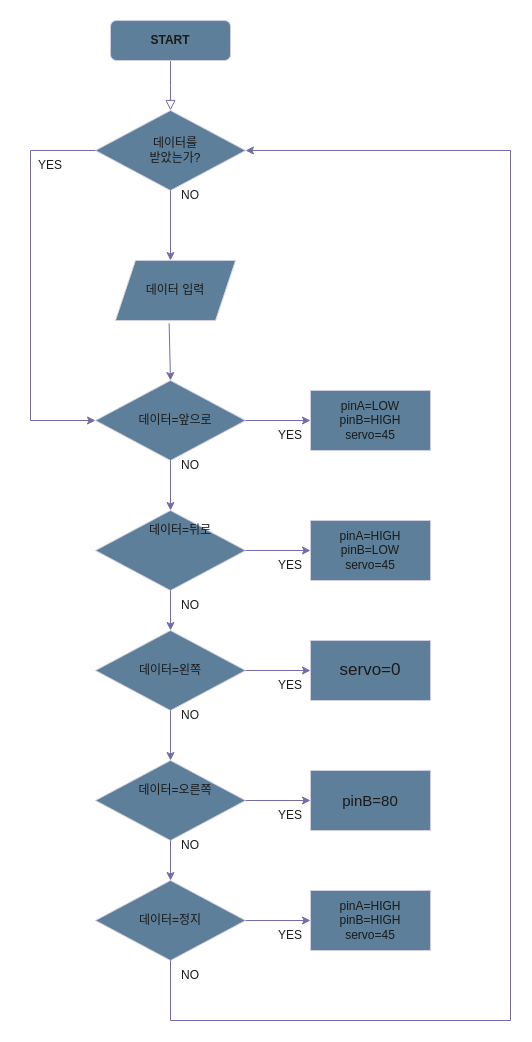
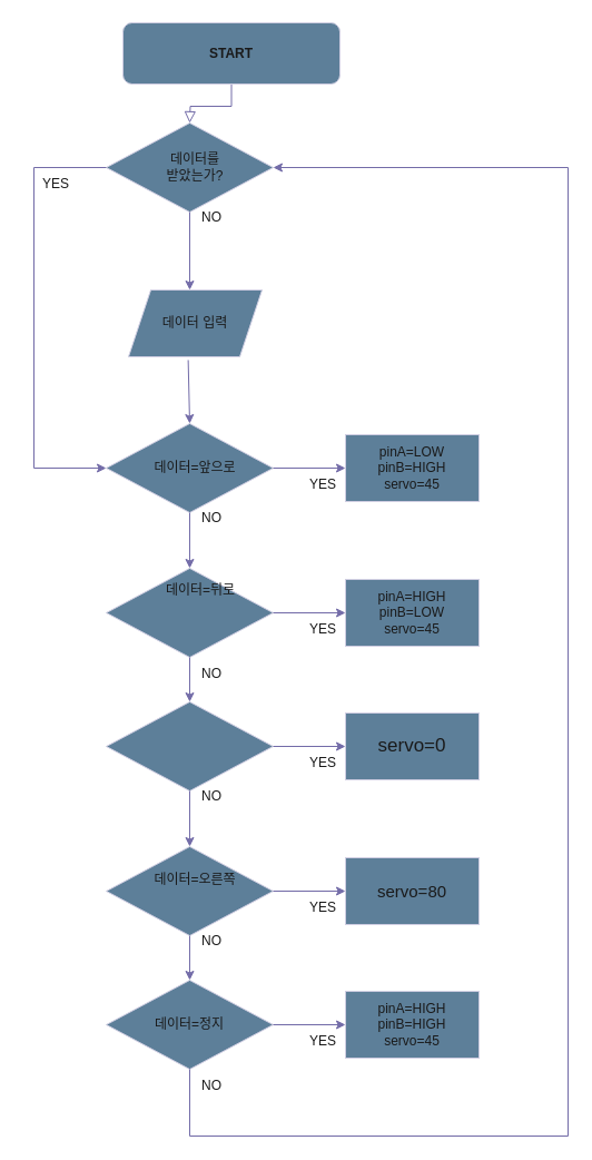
  <mxCell id="0" />
  <mxCell id="1" parent="0" />
  <mxCell id="2" value="" style="rounded=0;html=1;jettySize=auto;orthogonalLoop=1;fontSize=11;endArrow=block;endFill=0;endSize=8;strokeWidth=1;shadow=0;labelBackgroundColor=none;edgeStyle=orthogonalEdgeStyle;fontColor=default;strokeColor=#736CA8;" parent="1" source="3" edge="1"><mxGeometry relative="1" as="geometry"><mxPoint x="170" y="110" as="targetPoint" /></mxGeometry></mxCell>
- <mxCell id="3" value="&lt;h4&gt;START&lt;/h4&gt;" style="rounded=1;whiteSpace=wrap;html=1;fontSize=12;glass=0;strokeWidth=1;shadow=0;labelBackgroundColor=none;fillColor=#5D7F99;strokeColor=#D0CEE2;fontColor=#1A1A1A;" parent="1" vertex="1"><mxGeometry x="110" y="20" width="120" height="40" as="geometry" /></mxCell>
+ <mxCell id="3" value="&lt;h4&gt;START&lt;/h4&gt;" style="rounded=1;whiteSpace=wrap;html=1;fontSize=12;glass=0;strokeWidth=1;shadow=0;labelBackgroundColor=none;fillColor=#5D7F99;strokeColor=#D0CEE2;fontColor=#1A1A1A;" parent="1" vertex="1"><mxGeometry x="110" y="20" width="195" height="55" as="geometry" /></mxCell>
  <mxCell id="4" value="" style="rounded=0;whiteSpace=wrap;html=1;labelBackgroundColor=none;fillColor=#5D7F99;strokeColor=#D0CEE2;fontColor=#1A1A1A;" vertex="1" parent="1"><mxGeometry x="310" y="390" width="120" height="60" as="geometry" /></mxCell>
  <mxCell id="5" value="" style="rounded=0;whiteSpace=wrap;html=1;labelBackgroundColor=none;fillColor=#5D7F99;strokeColor=#D0CEE2;fontColor=#1A1A1A;" vertex="1" parent="1"><mxGeometry x="310" y="520" width="120" height="60" as="geometry" /></mxCell>
  <mxCell id="6" value="" style="shape=parallelogram;perimeter=parallelogramPerimeter;whiteSpace=wrap;html=1;fixedSize=1;labelBackgroundColor=none;fillColor=#5D7F99;strokeColor=#D0CEE2;fontColor=#1A1A1A;" vertex="1" parent="1"><mxGeometry x="115" y="260" width="120" height="60" as="geometry" /></mxCell>
  <mxCell id="7" value="" style="rhombus;whiteSpace=wrap;html=1;labelBackgroundColor=none;fillColor=#5D7F99;strokeColor=#D0CEE2;fontColor=#1A1A1A;" vertex="1" parent="1"><mxGeometry x="95" y="380" width="150" height="80" as="geometry" /></mxCell>
  <mxCell id="8" value="" style="rhombus;whiteSpace=wrap;html=1;labelBackgroundColor=none;fillColor=#5D7F99;strokeColor=#D0CEE2;fontColor=#1A1A1A;" vertex="1" parent="1"><mxGeometry x="95" y="110" width="150" height="80" as="geometry" /></mxCell>
  <mxCell id="9" value="" style="endArrow=classic;html=1;rounded=0;exitX=0.447;exitY=1.049;exitDx=0;exitDy=0;exitPerimeter=0;entryX=0.5;entryY=0;entryDx=0;entryDy=0;labelBackgroundColor=none;fontColor=default;strokeColor=#736CA8;" edge="1" parent="1" source="6" target="7"><mxGeometry width="50" height="50" relative="1" as="geometry"><mxPoint x="225" y="370" as="sourcePoint" /><mxPoint x="275" y="320" as="targetPoint" /></mxGeometry></mxCell>
  <mxCell id="10" value="" style="endArrow=classic;html=1;rounded=0;exitX=0.5;exitY=1;exitDx=0;exitDy=0;labelBackgroundColor=none;fontColor=default;strokeColor=#736CA8;" edge="1" parent="1" source="8"><mxGeometry width="50" height="50" relative="1" as="geometry"><mxPoint x="300" y="190" as="sourcePoint" /><mxPoint x="170" y="260" as="targetPoint" /></mxGeometry></mxCell>
  <mxCell id="11" value="" style="rhombus;whiteSpace=wrap;html=1;labelBackgroundColor=none;fillColor=#5D7F99;strokeColor=#D0CEE2;fontColor=#1A1A1A;" vertex="1" parent="1"><mxGeometry x="95" y="510" width="150" height="80" as="geometry" /></mxCell>
  <mxCell id="12" value="" style="endArrow=classic;html=1;rounded=0;exitX=0.5;exitY=1;exitDx=0;exitDy=0;entryX=0.5;entryY=0;entryDx=0;entryDy=0;labelBackgroundColor=none;fontColor=default;strokeColor=#736CA8;" edge="1" parent="1" source="7" target="11"><mxGeometry width="50" height="50" relative="1" as="geometry"><mxPoint x="240" y="500" as="sourcePoint" /><mxPoint x="290" y="450" as="targetPoint" /></mxGeometry></mxCell>
  <mxCell id="13" value="" style="rhombus;whiteSpace=wrap;html=1;labelBackgroundColor=none;fillColor=#5D7F99;strokeColor=#D0CEE2;fontColor=#1A1A1A;" vertex="1" parent="1"><mxGeometry x="95" y="630" width="150" height="80" as="geometry" /></mxCell>
  <mxCell id="14" value="" style="rhombus;whiteSpace=wrap;html=1;labelBackgroundColor=none;fillColor=#5D7F99;strokeColor=#D0CEE2;fontColor=#1A1A1A;" vertex="1" parent="1"><mxGeometry x="95" y="760" width="150" height="80" as="geometry" /></mxCell>
  <mxCell id="15" value="" style="rhombus;whiteSpace=wrap;html=1;labelBackgroundColor=none;fillColor=#5D7F99;strokeColor=#D0CEE2;fontColor=#1A1A1A;" vertex="1" parent="1"><mxGeometry x="95" y="880" width="150" height="80" as="geometry" /></mxCell>
  <mxCell id="16" value="" style="endArrow=classic;html=1;rounded=0;exitX=0.5;exitY=1;exitDx=0;exitDy=0;entryX=0.5;entryY=0;entryDx=0;entryDy=0;labelBackgroundColor=none;fontColor=default;strokeColor=#736CA8;" edge="1" parent="1" source="11" target="13"><mxGeometry width="50" height="50" relative="1" as="geometry"><mxPoint x="250" y="620" as="sourcePoint" /><mxPoint x="300" y="570" as="targetPoint" /></mxGeometry></mxCell>
  <mxCell id="17" value="" style="endArrow=classic;html=1;rounded=0;exitX=0.5;exitY=1;exitDx=0;exitDy=0;entryX=0.5;entryY=0;entryDx=0;entryDy=0;labelBackgroundColor=none;fontColor=default;strokeColor=#736CA8;" edge="1" parent="1" source="14" target="15"><mxGeometry width="50" height="50" relative="1" as="geometry"><mxPoint x="280" y="910" as="sourcePoint" /><mxPoint x="330" y="860" as="targetPoint" /></mxGeometry></mxCell>
  <mxCell id="18" value="" style="endArrow=classic;html=1;rounded=0;exitX=0.5;exitY=1;exitDx=0;exitDy=0;entryX=0.5;entryY=0;entryDx=0;entryDy=0;labelBackgroundColor=none;fontColor=default;strokeColor=#736CA8;" edge="1" parent="1" source="13" target="14"><mxGeometry width="50" height="50" relative="1" as="geometry"><mxPoint x="280" y="750" as="sourcePoint" /><mxPoint x="330" y="700" as="targetPoint" /></mxGeometry></mxCell>
  <mxCell id="19" value="" style="endArrow=none;html=1;rounded=0;entryX=0.5;entryY=1;entryDx=0;entryDy=0;labelBackgroundColor=none;fontColor=default;strokeColor=#736CA8;" edge="1" parent="1" target="15"><mxGeometry width="50" height="50" relative="1" as="geometry"><mxPoint x="170" y="1020" as="sourcePoint" /><mxPoint x="190" y="980" as="targetPoint" /></mxGeometry></mxCell>
  <mxCell id="20" value="" style="endArrow=none;html=1;rounded=0;labelBackgroundColor=none;fontColor=default;strokeColor=#736CA8;" edge="1" parent="1"><mxGeometry width="50" height="50" relative="1" as="geometry"><mxPoint x="170" y="1020" as="sourcePoint" /><mxPoint x="510" y="1020" as="targetPoint" /></mxGeometry></mxCell>
  <mxCell id="21" value="" style="endArrow=classic;html=1;rounded=0;exitX=1;exitY=0.5;exitDx=0;exitDy=0;labelBackgroundColor=none;fontColor=default;strokeColor=#736CA8;" edge="1" parent="1" source="15"><mxGeometry width="50" height="50" relative="1" as="geometry"><mxPoint x="250" y="900" as="sourcePoint" /><mxPoint x="310" y="920" as="targetPoint" /></mxGeometry></mxCell>
  <mxCell id="22" value="" style="endArrow=classic;html=1;rounded=0;exitX=1;exitY=0.5;exitDx=0;exitDy=0;labelBackgroundColor=none;fontColor=default;strokeColor=#736CA8;" edge="1" parent="1" source="14"><mxGeometry width="50" height="50" relative="1" as="geometry"><mxPoint x="250" y="800" as="sourcePoint" /><mxPoint x="310" y="800" as="targetPoint" /></mxGeometry></mxCell>
  <mxCell id="23" value="" style="endArrow=classic;html=1;rounded=0;exitX=1;exitY=0.5;exitDx=0;exitDy=0;labelBackgroundColor=none;fontColor=default;strokeColor=#736CA8;" edge="1" parent="1" source="13"><mxGeometry width="50" height="50" relative="1" as="geometry"><mxPoint x="280" y="700" as="sourcePoint" /><mxPoint x="310" y="670" as="targetPoint" /></mxGeometry></mxCell>
  <mxCell id="24" value="" style="endArrow=classic;html=1;rounded=0;exitX=1;exitY=0.5;exitDx=0;exitDy=0;labelBackgroundColor=none;fontColor=default;strokeColor=#736CA8;" edge="1" parent="1" source="11"><mxGeometry width="50" height="50" relative="1" as="geometry"><mxPoint x="250" y="600" as="sourcePoint" /><mxPoint x="310" y="550" as="targetPoint" /></mxGeometry></mxCell>
  <mxCell id="25" value="" style="endArrow=classic;html=1;rounded=0;exitX=1;exitY=0.5;exitDx=0;exitDy=0;labelBackgroundColor=none;fontColor=default;strokeColor=#736CA8;" edge="1" parent="1" source="7"><mxGeometry width="50" height="50" relative="1" as="geometry"><mxPoint x="200" y="450" as="sourcePoint" /><mxPoint x="310" y="420" as="targetPoint" /></mxGeometry></mxCell>
  <mxCell id="26" value="" style="endArrow=none;html=1;rounded=0;entryX=0;entryY=0.5;entryDx=0;entryDy=0;labelBackgroundColor=none;fontColor=default;strokeColor=#736CA8;" edge="1" parent="1" target="8"><mxGeometry width="50" height="50" relative="1" as="geometry"><mxPoint x="30" y="150" as="sourcePoint" /><mxPoint x="170" y="280" as="targetPoint" /></mxGeometry></mxCell>
  <mxCell id="27" value="" style="endArrow=none;html=1;rounded=0;labelBackgroundColor=none;fontColor=default;strokeColor=#736CA8;" edge="1" parent="1"><mxGeometry width="50" height="50" relative="1" as="geometry"><mxPoint x="30" y="420" as="sourcePoint" /><mxPoint x="30" y="150" as="targetPoint" /></mxGeometry></mxCell>
  <mxCell id="28" value="" style="endArrow=classic;html=1;rounded=0;entryX=0;entryY=0.5;entryDx=0;entryDy=0;labelBackgroundColor=none;fontColor=default;strokeColor=#736CA8;" edge="1" parent="1" target="7"><mxGeometry width="50" height="50" relative="1" as="geometry"><mxPoint x="30" y="420" as="sourcePoint" /><mxPoint x="170" y="280" as="targetPoint" /></mxGeometry></mxCell>
  <mxCell id="29" value="YES" style="text;html=1;strokeColor=none;fillColor=none;align=center;verticalAlign=middle;whiteSpace=wrap;rounded=0;labelBackgroundColor=none;fontColor=#1A1A1A;" vertex="1" parent="1"><mxGeometry x="20" y="150" width="60" height="30" as="geometry" /></mxCell>
  <mxCell id="30" value="&lt;font style=&quot;font-size: 17px;&quot;&gt;servo=0&lt;/font&gt;" style="rounded=0;whiteSpace=wrap;html=1;labelBackgroundColor=none;fillColor=#5D7F99;strokeColor=#D0CEE2;fontColor=#1A1A1A;" vertex="1" parent="1"><mxGeometry x="310" y="640" width="120" height="60" as="geometry" /></mxCell>
  <mxCell id="31" value="" style="rounded=0;whiteSpace=wrap;html=1;labelBackgroundColor=none;fillColor=#5D7F99;strokeColor=#D0CEE2;fontColor=#1A1A1A;" vertex="1" parent="1"><mxGeometry x="310" y="890" width="120" height="60" as="geometry" /></mxCell>
- <mxCell id="32" value="&lt;font style=&quot;font-size: 15px;&quot;&gt;pinB=80&lt;/font&gt;" style="rounded=0;whiteSpace=wrap;html=1;labelBackgroundColor=none;fillColor=#5D7F99;strokeColor=#D0CEE2;fontColor=#1A1A1A;" vertex="1" parent="1"><mxGeometry x="310" y="770" width="120" height="60" as="geometry" /></mxCell>
+ <mxCell id="32" value="&lt;font style=&quot;font-size: 15px;&quot;&gt;servo=80&lt;/font&gt;" style="rounded=0;whiteSpace=wrap;html=1;labelBackgroundColor=none;fillColor=#5D7F99;strokeColor=#D0CEE2;fontColor=#1A1A1A;" vertex="1" parent="1"><mxGeometry x="310" y="770" width="120" height="60" as="geometry" /></mxCell>
  <mxCell id="33" value="" style="endArrow=none;html=1;rounded=0;labelBackgroundColor=none;fontColor=default;strokeColor=#736CA8;" edge="1" parent="1"><mxGeometry width="50" height="50" relative="1" as="geometry"><mxPoint x="510" y="1020" as="sourcePoint" /><mxPoint x="510" y="150" as="targetPoint" /></mxGeometry></mxCell>
  <mxCell id="34" value="" style="endArrow=classic;html=1;rounded=0;entryX=1;entryY=0.5;entryDx=0;entryDy=0;labelBackgroundColor=none;fontColor=default;strokeColor=#736CA8;" edge="1" parent="1" target="8"><mxGeometry width="50" height="50" relative="1" as="geometry"><mxPoint x="510" y="150" as="sourcePoint" /><mxPoint x="250" y="150" as="targetPoint" /></mxGeometry></mxCell>
  <mxCell id="35" value="YES" style="text;html=1;strokeColor=none;fillColor=none;align=center;verticalAlign=middle;whiteSpace=wrap;rounded=0;labelBackgroundColor=none;fontColor=#1A1A1A;" vertex="1" parent="1"><mxGeometry x="260" y="420" width="60" height="30" as="geometry" /></mxCell>
  <mxCell id="36" value="YES" style="text;html=1;strokeColor=none;fillColor=none;align=center;verticalAlign=middle;whiteSpace=wrap;rounded=0;labelBackgroundColor=none;fontColor=#1A1A1A;" vertex="1" parent="1"><mxGeometry x="260" y="550" width="60" height="30" as="geometry" /></mxCell>
  <mxCell id="37" value="YES" style="text;html=1;strokeColor=none;fillColor=none;align=center;verticalAlign=middle;whiteSpace=wrap;rounded=0;labelBackgroundColor=none;fontColor=#1A1A1A;" vertex="1" parent="1"><mxGeometry x="260" y="920" width="60" height="30" as="geometry" /></mxCell>
  <mxCell id="38" value="YES" style="text;html=1;strokeColor=none;fillColor=none;align=center;verticalAlign=middle;whiteSpace=wrap;rounded=0;labelBackgroundColor=none;fontColor=#1A1A1A;" vertex="1" parent="1"><mxGeometry x="260" y="800" width="60" height="30" as="geometry" /></mxCell>
  <mxCell id="39" value="YES" style="text;html=1;strokeColor=none;fillColor=none;align=center;verticalAlign=middle;whiteSpace=wrap;rounded=0;labelBackgroundColor=none;fontColor=#1A1A1A;" vertex="1" parent="1"><mxGeometry x="260" y="670" width="60" height="30" as="geometry" /></mxCell>
  <mxCell id="40" value="NO" style="text;html=1;strokeColor=none;fillColor=none;align=center;verticalAlign=middle;whiteSpace=wrap;rounded=0;labelBackgroundColor=none;fontColor=#1A1A1A;" vertex="1" parent="1"><mxGeometry x="160" y="180" width="60" height="30" as="geometry" /></mxCell>
  <mxCell id="41" value="NO" style="text;html=1;strokeColor=none;fillColor=none;align=center;verticalAlign=middle;whiteSpace=wrap;rounded=0;labelBackgroundColor=none;fontColor=#1A1A1A;" vertex="1" parent="1"><mxGeometry x="160" y="590" width="60" height="30" as="geometry" /></mxCell>
  <mxCell id="42" value="NO" style="text;html=1;strokeColor=none;fillColor=none;align=center;verticalAlign=middle;whiteSpace=wrap;rounded=0;labelBackgroundColor=none;fontColor=#1A1A1A;" vertex="1" parent="1"><mxGeometry x="160" y="450" width="60" height="30" as="geometry" /></mxCell>
  <mxCell id="43" style="edgeStyle=orthogonalEdgeStyle;rounded=0;orthogonalLoop=1;jettySize=auto;html=1;exitX=0.5;exitY=1;exitDx=0;exitDy=0;labelBackgroundColor=none;fontColor=default;strokeColor=#736CA8;" edge="1" parent="1"><mxGeometry relative="1" as="geometry"><mxPoint x="190" y="740" as="sourcePoint" /><mxPoint x="190" y="740" as="targetPoint" /></mxGeometry></mxCell>
  <mxCell id="44" value="NO" style="text;html=1;strokeColor=none;fillColor=none;align=center;verticalAlign=middle;whiteSpace=wrap;rounded=0;labelBackgroundColor=none;fontColor=#1A1A1A;" vertex="1" parent="1"><mxGeometry x="160" y="700" width="60" height="30" as="geometry" /></mxCell>
  <mxCell id="45" value="NO" style="text;html=1;strokeColor=none;fillColor=none;align=center;verticalAlign=middle;whiteSpace=wrap;rounded=0;labelBackgroundColor=none;fontColor=#1A1A1A;" vertex="1" parent="1"><mxGeometry x="160" y="830" width="60" height="30" as="geometry" /></mxCell>
  <mxCell id="46" value="NO" style="text;html=1;strokeColor=none;fillColor=none;align=center;verticalAlign=middle;whiteSpace=wrap;rounded=0;labelBackgroundColor=none;fontColor=#1A1A1A;" vertex="1" parent="1"><mxGeometry x="160" y="960" width="60" height="30" as="geometry" /></mxCell>
  <mxCell id="47" value="데이터를 받았는가?" style="text;html=1;strokeColor=none;fillColor=none;align=center;verticalAlign=middle;whiteSpace=wrap;rounded=0;labelBackgroundColor=none;fontColor=#1A1A1A;" vertex="1" parent="1"><mxGeometry x="145" y="135" width="60" height="30" as="geometry" /></mxCell>
  <mxCell id="48" value="데이터 입력" style="text;html=1;strokeColor=none;fillColor=none;align=center;verticalAlign=middle;whiteSpace=wrap;rounded=0;labelBackgroundColor=none;fontColor=#1A1A1A;" vertex="1" parent="1"><mxGeometry x="140" y="275" width="70" height="30" as="geometry" /></mxCell>
  <mxCell id="49" value="데이터=앞으로" style="text;html=1;strokeColor=none;fillColor=none;align=center;verticalAlign=middle;whiteSpace=wrap;rounded=0;labelBackgroundColor=none;fontColor=#1A1A1A;" vertex="1" parent="1"><mxGeometry x="130" y="405" width="90" height="30" as="geometry" /></mxCell>
  <mxCell id="50" value="데이터=뒤로" style="text;html=1;strokeColor=none;fillColor=none;align=center;verticalAlign=middle;whiteSpace=wrap;rounded=0;labelBackgroundColor=none;fontColor=#1A1A1A;" vertex="1" parent="1"><mxGeometry x="145" y="515" width="70" height="30" as="geometry" /></mxCell>
  <mxCell id="51" value="데이터=오른쪽" style="text;html=1;strokeColor=none;fillColor=none;align=center;verticalAlign=middle;whiteSpace=wrap;rounded=0;labelBackgroundColor=none;fontColor=#1A1A1A;" vertex="1" parent="1"><mxGeometry x="130" y="775" width="90" height="30" as="geometry" /></mxCell>
- <mxCell id="52" value="데이터=왼쪽" style="text;html=1;strokeColor=none;fillColor=none;align=center;verticalAlign=middle;whiteSpace=wrap;rounded=0;labelBackgroundColor=none;fontColor=#1A1A1A;" vertex="1" parent="1"><mxGeometry x="130" y="655" width="80" height="30" as="geometry" /></mxCell>
  <mxCell id="53" value="데이터=정지" style="text;html=1;strokeColor=none;fillColor=none;align=center;verticalAlign=middle;whiteSpace=wrap;rounded=0;labelBackgroundColor=none;fontColor=#1A1A1A;" vertex="1" parent="1"><mxGeometry x="135" y="905" width="70" height="30" as="geometry" /></mxCell>
  <mxCell id="54" value="pinA=LOW&lt;br&gt;pinB=HIGH&lt;br&gt;servo=45" style="text;html=1;strokeColor=none;fillColor=none;align=center;verticalAlign=middle;whiteSpace=wrap;rounded=0;labelBackgroundColor=none;fontColor=#1A1A1A;" vertex="1" parent="1"><mxGeometry x="320" y="400" width="100" height="40" as="geometry" /></mxCell>
  <mxCell id="55" value="pinA=HIGH&lt;br&gt;pinB=LOW&lt;br&gt;servo=45" style="text;html=1;strokeColor=none;fillColor=none;align=center;verticalAlign=middle;whiteSpace=wrap;rounded=0;labelBackgroundColor=none;fontColor=#1A1A1A;" vertex="1" parent="1"><mxGeometry x="320" y="530" width="100" height="40" as="geometry" /></mxCell>
  <mxCell id="56" value="pinA=HIGH&lt;br&gt;pinB=HIGH&lt;br&gt;servo=45" style="text;html=1;strokeColor=none;fillColor=none;align=center;verticalAlign=middle;whiteSpace=wrap;rounded=0;labelBackgroundColor=none;fontColor=#1A1A1A;" vertex="1" parent="1"><mxGeometry x="320" y="900" width="100" height="40" as="geometry" /></mxCell>
